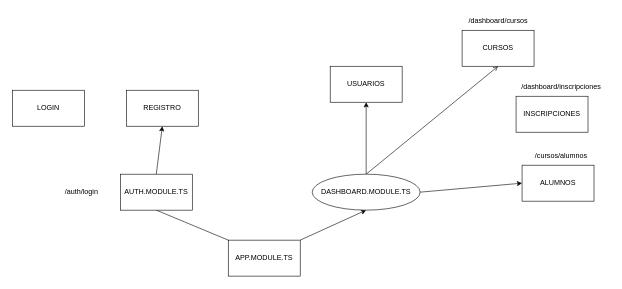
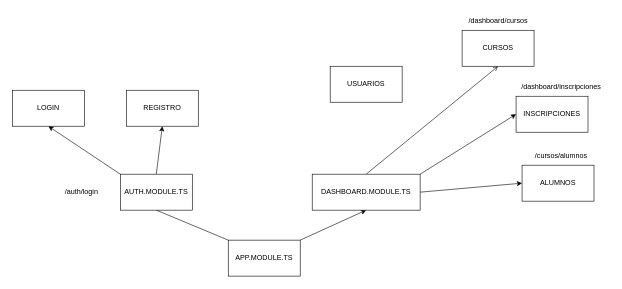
  <mxCell id="0" />
  <mxCell id="1" parent="0" />
  <mxCell id="2" style="edgeStyle=none;html=1;exitX=0;exitY=0;exitDx=0;exitDy=0;entryX=0.5;entryY=1;entryDx=0;entryDy=0;endArrow=none;" edge="1" parent="1" source="4" target="7"><mxGeometry relative="1" as="geometry" /></mxCell>
  <mxCell id="3" style="edgeStyle=none;html=1;exitX=1;exitY=0;exitDx=0;exitDy=0;entryX=0.5;entryY=1;entryDx=0;entryDy=0;" edge="1" parent="1" source="4" target="12"><mxGeometry relative="1" as="geometry" /></mxCell>
  <mxCell id="4" value="APP.MODULE.TS" style="rounded=0;whiteSpace=wrap;html=1;" vertex="1" parent="1"><mxGeometry x="380" y="400" width="120" height="60" as="geometry" /></mxCell>
+ <mxCell id="5" style="edgeStyle=none;html=1;exitX=0;exitY=0;exitDx=0;exitDy=0;entryX=0.5;entryY=1;entryDx=0;entryDy=0;" edge="1" parent="1" source="7" target="13"><mxGeometry relative="1" as="geometry" /></mxCell>
  <mxCell id="6" style="edgeStyle=none;html=1;exitX=0.5;exitY=0;exitDx=0;exitDy=0;entryX=0.5;entryY=1;entryDx=0;entryDy=0;" edge="1" parent="1" source="7" target="14"><mxGeometry relative="1" as="geometry" /></mxCell>
  <mxCell id="7" value="AUTH.MODULE.TS" style="rounded=0;whiteSpace=wrap;html=1;" vertex="1" parent="1"><mxGeometry x="200" y="290" width="120" height="60" as="geometry" /></mxCell>
  <mxCell id="8" style="edgeStyle=none;html=1;exitX=0.5;exitY=0;exitDx=0;exitDy=0;entryX=0.5;entryY=1;entryDx=0;entryDy=0;endArrow=open;" edge="1" parent="1" source="12" target="15"><mxGeometry relative="1" as="geometry" /></mxCell>
- <mxCell id="9" style="edgeStyle=none;html=1;exitX=0.5;exitY=0;exitDx=0;exitDy=0;entryX=0.5;entryY=1;entryDx=0;entryDy=0;" edge="1" parent="1" source="12" target="18"><mxGeometry relative="1" as="geometry" /></mxCell>
  <mxCell id="10" style="edgeStyle=none;html=1;exitX=1;exitY=0.5;exitDx=0;exitDy=0;entryX=0;entryY=0.5;entryDx=0;entryDy=0;" edge="1" parent="1" source="12" target="17"><mxGeometry relative="1" as="geometry" /></mxCell>
- <mxCell id="12" value="DASHBOARD.MODULE.TS" style="ellipse;whiteSpace=wrap;html=1;" vertex="1" parent="1"><mxGeometry x="520" y="290" width="180" height="60" as="geometry" /></mxCell>
+ <mxCell id="11" style="edgeStyle=none;html=1;exitX=1;exitY=0;exitDx=0;exitDy=0;entryX=0;entryY=0.5;entryDx=0;entryDy=0;" edge="1" parent="1" source="12" target="16"><mxGeometry relative="1" as="geometry" /></mxCell>
+ <mxCell id="12" value="DASHBOARD.MODULE.TS" style="rounded=0;whiteSpace=wrap;html=1;" vertex="1" parent="1"><mxGeometry x="520" y="290" width="180" height="60" as="geometry" /></mxCell>
  <mxCell id="13" value="LOGIN" style="rounded=0;whiteSpace=wrap;html=1;" vertex="1" parent="1"><mxGeometry x="20" y="150" width="120" height="60" as="geometry" /></mxCell>
  <mxCell id="14" value="REGISTRO" style="rounded=0;whiteSpace=wrap;html=1;" vertex="1" parent="1"><mxGeometry x="210" y="150" width="120" height="60" as="geometry" /></mxCell>
  <mxCell id="15" value="CURSOS" style="rounded=0;whiteSpace=wrap;html=1;" vertex="1" parent="1"><mxGeometry x="770" y="50" width="120" height="60" as="geometry" /></mxCell>
  <mxCell id="16" value="INSCRIPCIONES" style="rounded=0;whiteSpace=wrap;html=1;" vertex="1" parent="1"><mxGeometry x="860" y="160" width="120" height="60" as="geometry" /></mxCell>
  <mxCell id="17" value="ALUMNOS" style="rounded=0;whiteSpace=wrap;html=1;" vertex="1" parent="1"><mxGeometry x="870" y="275" width="120" height="60" as="geometry" /></mxCell>
  <mxCell id="18" value="USUARIOS" style="rounded=0;whiteSpace=wrap;html=1;" vertex="1" parent="1"><mxGeometry x="550" y="110" width="120" height="60" as="geometry" /></mxCell>
  <mxCell id="19" value="/auth/login" style="text;html=1;align=center;verticalAlign=middle;resizable=0;points=[];autosize=1;strokeColor=none;fillColor=none;" vertex="1" parent="1"><mxGeometry x="95" y="305" width="80" height="30" as="geometry" /></mxCell>
  <mxCell id="20" value="/cursos/alumnos" style="text;html=1;align=center;verticalAlign=middle;resizable=0;points=[];autosize=1;strokeColor=none;fillColor=none;" vertex="1" parent="1"><mxGeometry x="870" y="245" width="130" height="30" as="geometry" /></mxCell>
  <mxCell id="21" value="/dashboard/cursos&lt;br&gt;" style="text;html=1;align=center;verticalAlign=middle;resizable=0;points=[];autosize=1;strokeColor=none;fillColor=none;" vertex="1" parent="1"><mxGeometry x="770" y="20" width="120" height="30" as="geometry" /></mxCell>
  <mxCell id="22" value="/dashboard/inscripciones" style="text;html=1;align=center;verticalAlign=middle;resizable=0;points=[];autosize=1;strokeColor=none;fillColor=none;" vertex="1" parent="1"><mxGeometry x="855" y="130" width="160" height="30" as="geometry" /></mxCell>
